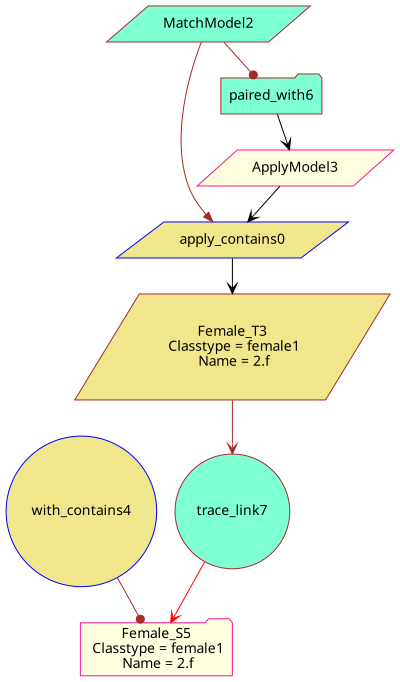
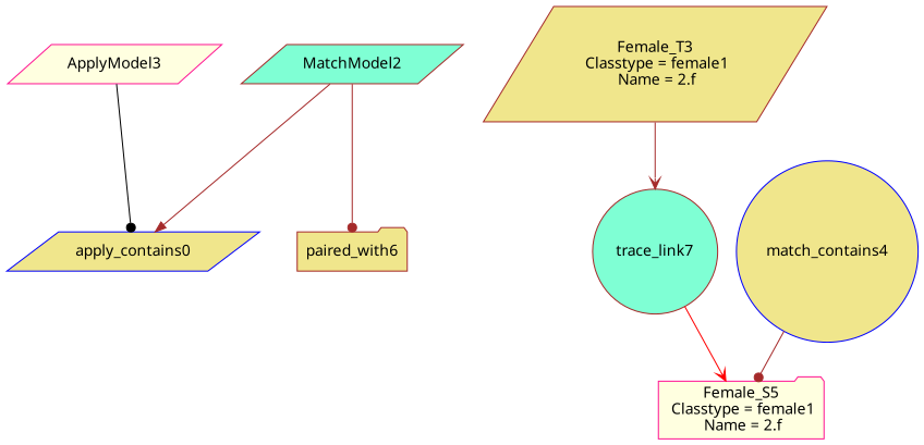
  digraph {
    fontname="Noto Sans"
    node [color=brown fillcolor=khaki fontname="Noto Sans" shape=parallelogram style=filled]
    edge [arrowhead=vee color=brown fontname="Noto Sans"]
    apply_contains0 [color=blue]
    "Female_T3\n Classtype = female1\n Name = 2.f"
    trace_link7 [fillcolor=aquamarine shape=circle]
    n4 [color=deeppink fillcolor=lightyellow label=ApplyModel3]
    MatchModel2 [fillcolor=aquamarine]
-   paired_with6 [fillcolor=aquamarine shape=folder]
-   match_contains4 [color=blue shape=circle label=with_contains4]
+   paired_with6 [shape=folder]
+   match_contains4 [color=blue shape=circle]
    "Female_S5\n Classtype = female1\n Name = 2.f" [color=deeppink fillcolor=lightyellow shape=folder]
-   apply_contains0 -> "Female_T3\n Classtype = female1\n Name = 2.f" [color=black]
    "Female_T3\n Classtype = female1\n Name = 2.f" -> trace_link7
    trace_link7 -> "Female_S5\n Classtype = female1\n Name = 2.f" [color=red]
-   n4 -> apply_contains0 [color=black]
+   n4 -> apply_contains0 [arrowhead=dot color=black]
    MatchModel2 -> apply_contains0 [arrowhead=normal]
    MatchModel2 -> paired_with6 [arrowhead=dot]
-   paired_with6 -> n4 [color=black]
    match_contains4 -> "Female_S5\n Classtype = female1\n Name = 2.f" [arrowhead=dot]
  }
